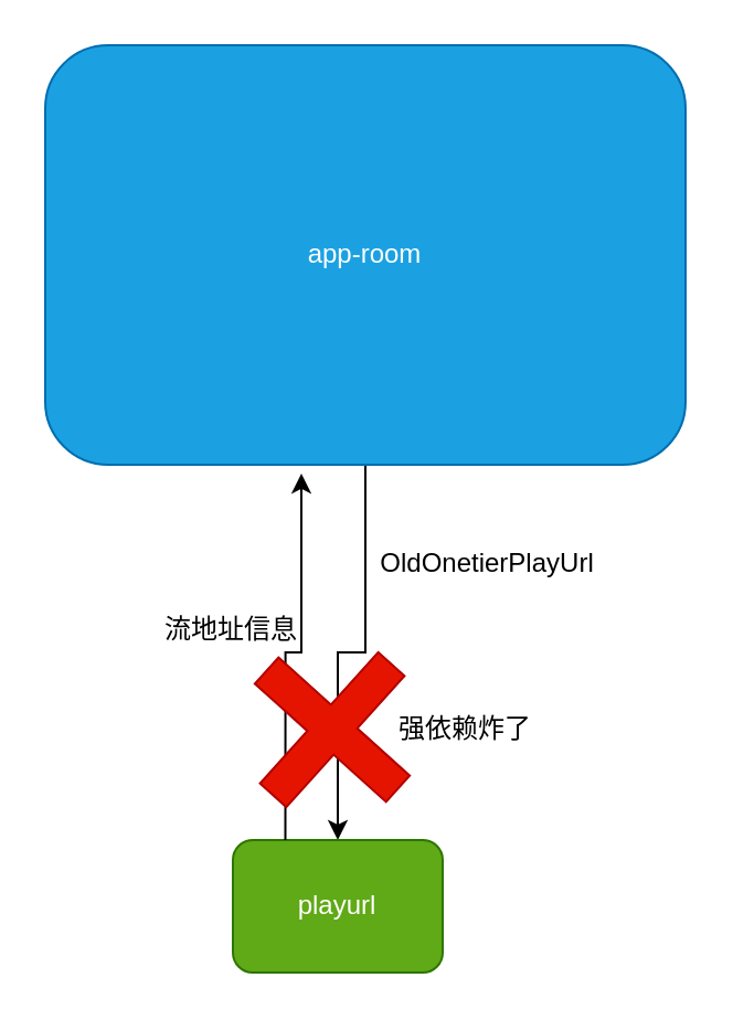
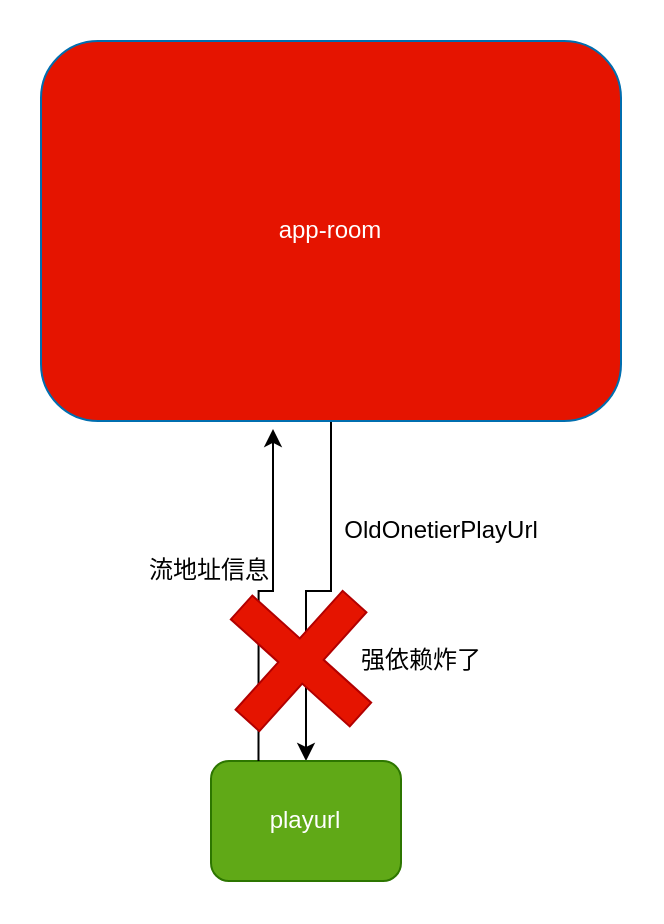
  <mxCell id="0" />
  <mxCell id="1" parent="0" />
  <mxCell id="2" style="edgeStyle=orthogonalEdgeStyle;rounded=0;orthogonalLoop=1;jettySize=auto;html=1;exitX=0.5;exitY=1;exitDx=0;exitDy=0;" edge="1" parent="1" source="3" target="4"><mxGeometry relative="1" as="geometry" /></mxCell>
- <mxCell id="3" value="app-room" style="rounded=1;whiteSpace=wrap;html=1;fillColor=#1ba1e2;fontColor=#ffffff;strokeColor=#006EAF;" vertex="1" parent="1"><mxGeometry x="20" y="20" width="290" height="190" as="geometry" /></mxCell>
+ <mxCell id="3" value="app-room" style="rounded=1;whiteSpace=wrap;html=1;fillColor=#e51400;fontColor=#ffffff;strokeColor=#006EAF;" vertex="1" parent="1"><mxGeometry x="20" y="20" width="290" height="190" as="geometry" /></mxCell>
  <mxCell id="4" value="playurl" style="rounded=1;whiteSpace=wrap;html=1;fillColor=#60a917;fontColor=#ffffff;strokeColor=#2D7600;" vertex="1" parent="1"><mxGeometry x="105" y="380" width="95" height="60" as="geometry" /></mxCell>
- <mxCell id="5" value="OldOnetierPlayUrl" style="text;html=1;align=center;verticalAlign=middle;resizable=0;points=[];autosize=1;strokeColor=none;fillColor=none;" vertex="1" parent="1"><mxGeometry x="160" y="240" width="120" height="30" as="geometry" /></mxCell>
+ <mxCell id="5" value="OldOnetierPlayUrl" style="text;html=1;align=center;verticalAlign=middle;resizable=0;points=[];autosize=1;strokeColor=none;fillColor=none;" vertex="1" parent="1"><mxGeometry x="160" y="250" width="120" height="30" as="geometry" /></mxCell>
  <mxCell id="6" value="流地址信息" style="text;html=1;align=center;verticalAlign=middle;resizable=0;points=[];autosize=1;strokeColor=none;fillColor=none;" vertex="1" parent="1"><mxGeometry x="64" y="270" width="80" height="30" as="geometry" /></mxCell>
  <mxCell id="7" style="edgeStyle=orthogonalEdgeStyle;rounded=0;orthogonalLoop=1;jettySize=auto;html=1;exitX=0.25;exitY=0;exitDx=0;exitDy=0;entryX=0.4;entryY=1.021;entryDx=0;entryDy=0;entryPerimeter=0;" edge="1" parent="1" source="4" target="3"><mxGeometry relative="1" as="geometry" /></mxCell>
  <mxCell id="8" value="" style="shape=cross;whiteSpace=wrap;html=1;rotation=42;fillColor=#e51400;fontColor=#ffffff;strokeColor=#B20000;" vertex="1" parent="1"><mxGeometry x="110" y="290" width="80" height="80" as="geometry" /></mxCell>
  <mxCell id="9" value="强依赖炸了" style="text;html=1;align=center;verticalAlign=middle;resizable=0;points=[];autosize=1;strokeColor=none;fillColor=none;" vertex="1" parent="1"><mxGeometry x="170" y="315" width="80" height="30" as="geometry" /></mxCell>
